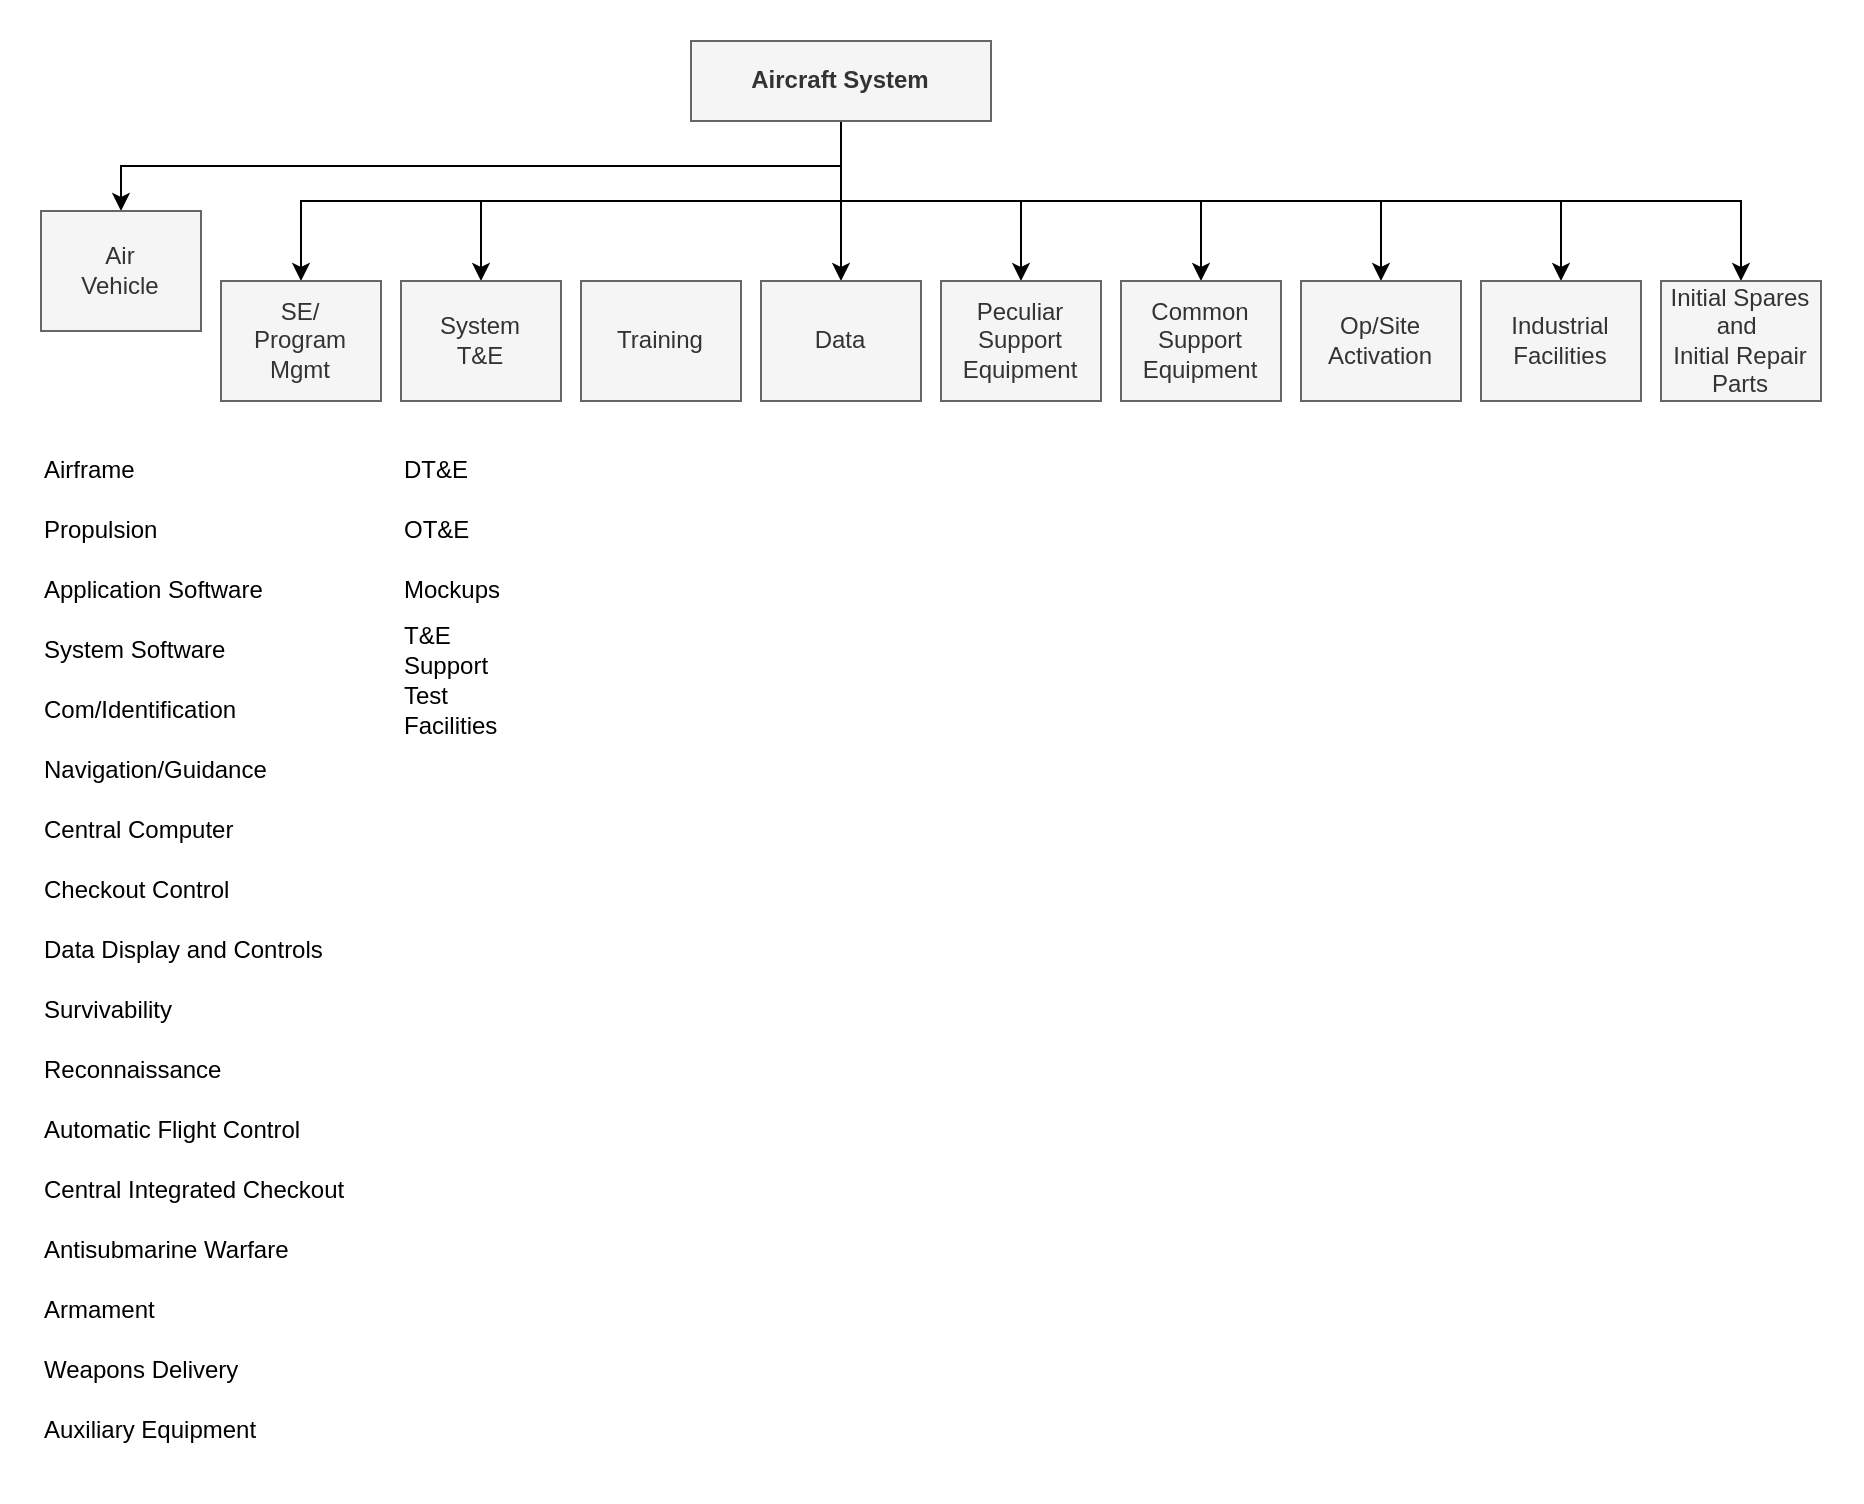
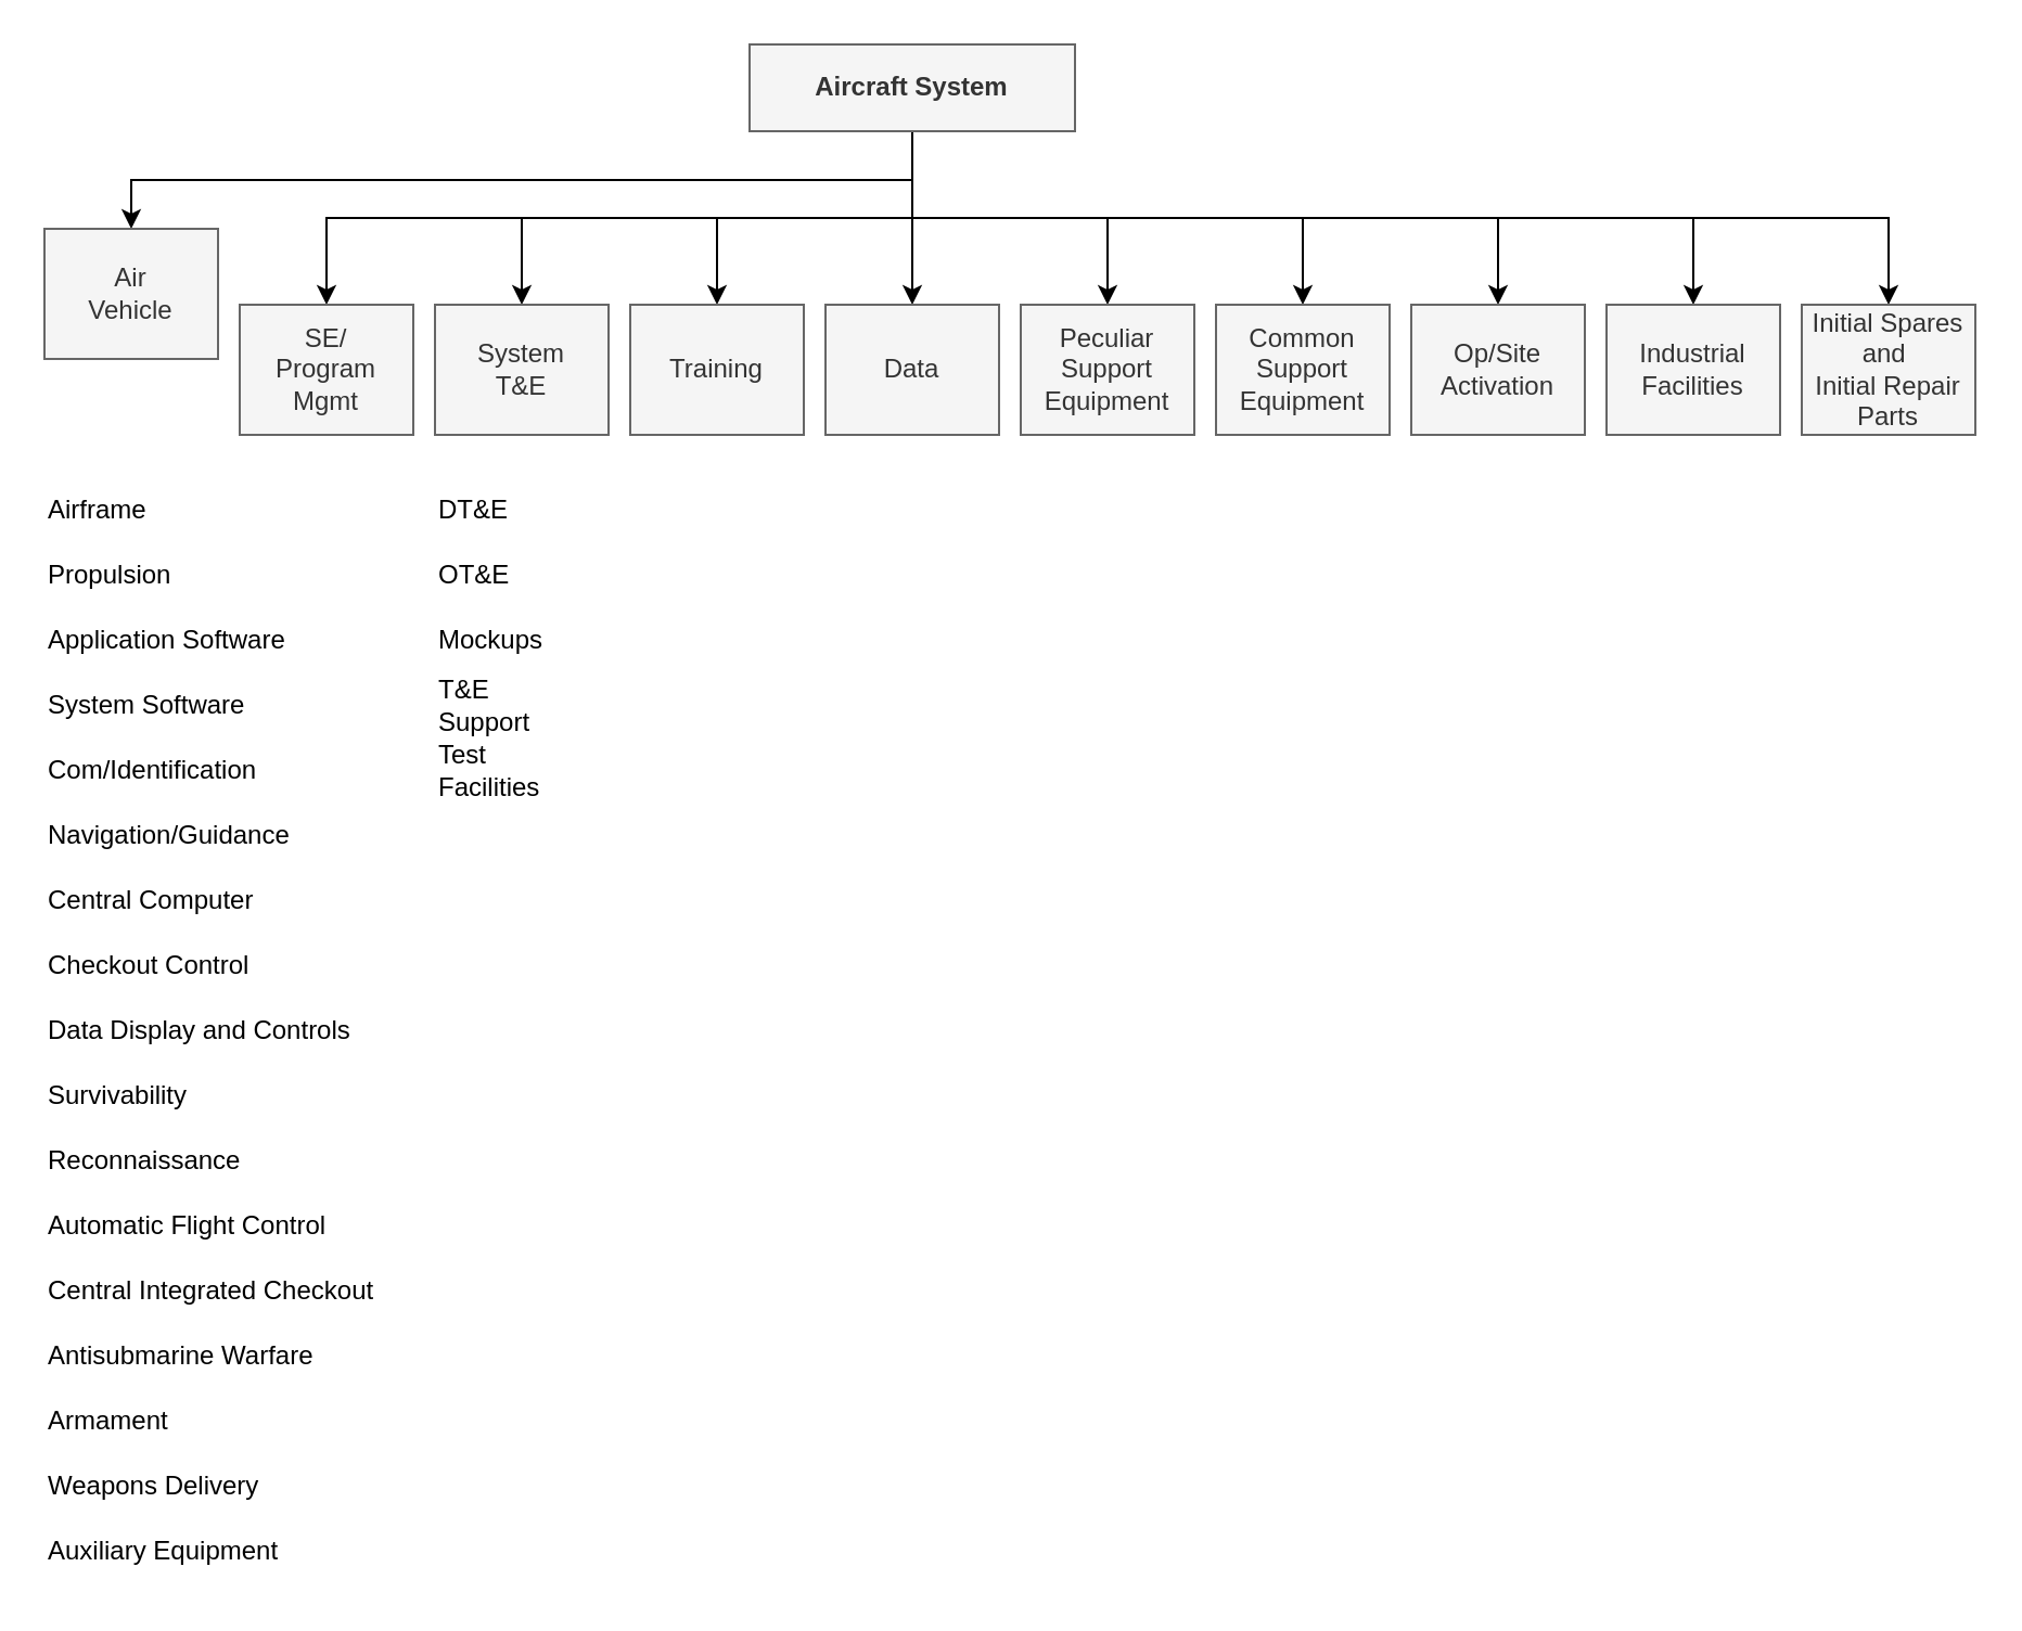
  <mxCell id="0" />
  <mxCell id="1" parent="0" />
  <mxCell id="2" style="edgeStyle=orthogonalEdgeStyle;rounded=0;orthogonalLoop=1;jettySize=auto;html=1;entryX=0.5;entryY=0;entryDx=0;entryDy=0;exitX=0.5;exitY=1;exitDx=0;exitDy=0;" parent="1" source="12" target="13" edge="1"><mxGeometry relative="1" as="geometry" /></mxCell>
  <mxCell id="3" style="edgeStyle=orthogonalEdgeStyle;rounded=0;orthogonalLoop=1;jettySize=auto;html=1;entryX=0.5;entryY=0;entryDx=0;entryDy=0;" parent="1" source="12" target="14" edge="1"><mxGeometry relative="1" as="geometry"><Array as="points"><mxPoint x="420" y="100" /><mxPoint x="150" y="100" /></Array></mxGeometry></mxCell>
  <mxCell id="4" style="edgeStyle=orthogonalEdgeStyle;rounded=0;orthogonalLoop=1;jettySize=auto;html=1;entryX=0.5;entryY=0;entryDx=0;entryDy=0;" parent="1" source="12" target="15" edge="1"><mxGeometry relative="1" as="geometry"><Array as="points"><mxPoint x="420" y="100" /><mxPoint x="240" y="100" /></Array></mxGeometry></mxCell>
+ <mxCell id="5" style="edgeStyle=orthogonalEdgeStyle;rounded=0;orthogonalLoop=1;jettySize=auto;html=1;entryX=0.5;entryY=0;entryDx=0;entryDy=0;" parent="1" source="12" target="16" edge="1"><mxGeometry relative="1" as="geometry" /></mxCell>
  <mxCell id="6" style="edgeStyle=orthogonalEdgeStyle;rounded=0;orthogonalLoop=1;jettySize=auto;html=1;entryX=0.5;entryY=0;entryDx=0;entryDy=0;" parent="1" source="12" target="17" edge="1"><mxGeometry relative="1" as="geometry" /></mxCell>
  <mxCell id="7" style="edgeStyle=orthogonalEdgeStyle;rounded=0;orthogonalLoop=1;jettySize=auto;html=1;entryX=0.5;entryY=0;entryDx=0;entryDy=0;" parent="1" source="12" target="18" edge="1"><mxGeometry relative="1" as="geometry" /></mxCell>
  <mxCell id="8" style="edgeStyle=orthogonalEdgeStyle;rounded=0;orthogonalLoop=1;jettySize=auto;html=1;entryX=0.5;entryY=0;entryDx=0;entryDy=0;" parent="1" source="12" target="19" edge="1"><mxGeometry relative="1" as="geometry"><Array as="points"><mxPoint x="420" y="100" /><mxPoint x="600" y="100" /></Array></mxGeometry></mxCell>
  <mxCell id="9" style="edgeStyle=orthogonalEdgeStyle;rounded=0;orthogonalLoop=1;jettySize=auto;html=1;entryX=0.5;entryY=0;entryDx=0;entryDy=0;" parent="1" source="12" target="20" edge="1"><mxGeometry relative="1" as="geometry"><Array as="points"><mxPoint x="420" y="100" /><mxPoint x="690" y="100" /></Array></mxGeometry></mxCell>
  <mxCell id="10" style="edgeStyle=orthogonalEdgeStyle;rounded=0;orthogonalLoop=1;jettySize=auto;html=1;entryX=0.5;entryY=0;entryDx=0;entryDy=0;" parent="1" source="12" target="21" edge="1"><mxGeometry relative="1" as="geometry"><Array as="points"><mxPoint x="420" y="100" /><mxPoint x="780" y="100" /></Array></mxGeometry></mxCell>
  <mxCell id="11" style="edgeStyle=orthogonalEdgeStyle;rounded=0;orthogonalLoop=1;jettySize=auto;html=1;" parent="1" source="12" target="22" edge="1"><mxGeometry relative="1" as="geometry"><Array as="points"><mxPoint x="420" y="100" /><mxPoint x="870" y="100" /></Array></mxGeometry></mxCell>
  <mxCell id="12" value="Aircraft System" style="rounded=0;whiteSpace=wrap;html=1;fillColor=#f5f5f5;fontColor=#333333;strokeColor=#666666;fontStyle=1" parent="1" vertex="1"><mxGeometry x="345" y="20" width="150" height="40" as="geometry" /></mxCell>
  <mxCell id="13" value="&lt;span style=&quot;font-weight: normal;&quot;&gt;Air&lt;/span&gt;&lt;div&gt;&lt;span style=&quot;font-weight: normal;&quot;&gt;Vehicle&lt;/span&gt;&lt;/div&gt;" style="rounded=0;whiteSpace=wrap;html=1;fillColor=#f5f5f5;fontColor=#333333;strokeColor=#666666;fontStyle=1" parent="1" vertex="1"><mxGeometry x="20" y="105" width="80" height="60" as="geometry" /></mxCell>
  <mxCell id="14" value="&lt;span style=&quot;font-weight: 400;&quot;&gt;SE/&lt;/span&gt;&lt;div&gt;&lt;span style=&quot;font-weight: 400;&quot;&gt;Program&lt;/span&gt;&lt;/div&gt;&lt;div&gt;&lt;span style=&quot;font-weight: 400;&quot;&gt;Mgmt&lt;/span&gt;&lt;/div&gt;" style="rounded=0;whiteSpace=wrap;html=1;fillColor=#f5f5f5;fontColor=#333333;strokeColor=#666666;fontStyle=1" parent="1" vertex="1"><mxGeometry x="110" y="140" width="80" height="60" as="geometry" /></mxCell>
  <mxCell id="15" value="&lt;span style=&quot;font-weight: 400;&quot;&gt;System&lt;/span&gt;&lt;div&gt;&lt;span style=&quot;font-weight: 400;&quot;&gt;T&amp;amp;E&lt;/span&gt;&lt;/div&gt;" style="rounded=0;whiteSpace=wrap;html=1;fillColor=#f5f5f5;fontColor=#333333;strokeColor=#666666;fontStyle=1" parent="1" vertex="1"><mxGeometry x="200" y="140" width="80" height="60" as="geometry" /></mxCell>
  <mxCell id="16" value="&lt;span style=&quot;font-weight: 400;&quot;&gt;Training&lt;/span&gt;" style="rounded=0;whiteSpace=wrap;html=1;fillColor=#f5f5f5;fontColor=#333333;strokeColor=#666666;fontStyle=1" parent="1" vertex="1"><mxGeometry x="290" y="140" width="80" height="60" as="geometry" /></mxCell>
  <mxCell id="17" value="&lt;span style=&quot;font-weight: 400;&quot;&gt;Data&lt;/span&gt;" style="rounded=0;whiteSpace=wrap;html=1;fillColor=#f5f5f5;fontColor=#333333;strokeColor=#666666;fontStyle=1" parent="1" vertex="1"><mxGeometry x="380" y="140" width="80" height="60" as="geometry" /></mxCell>
  <mxCell id="18" value="&lt;span style=&quot;font-weight: 400;&quot;&gt;Peculiar&lt;/span&gt;&lt;div&gt;&lt;span style=&quot;font-weight: 400;&quot;&gt;Support&lt;/span&gt;&lt;/div&gt;&lt;div&gt;&lt;span style=&quot;font-weight: 400;&quot;&gt;Equipment&lt;/span&gt;&lt;/div&gt;" style="rounded=0;whiteSpace=wrap;html=1;fillColor=#f5f5f5;fontColor=#333333;strokeColor=#666666;fontStyle=1" parent="1" vertex="1"><mxGeometry x="470" y="140" width="80" height="60" as="geometry" /></mxCell>
  <mxCell id="19" value="&lt;span style=&quot;font-weight: 400;&quot;&gt;Common&lt;/span&gt;&lt;div&gt;&lt;span style=&quot;font-weight: 400;&quot;&gt;Support&lt;/span&gt;&lt;/div&gt;&lt;div&gt;&lt;span style=&quot;font-weight: 400;&quot;&gt;Equipment&lt;/span&gt;&lt;/div&gt;" style="rounded=0;whiteSpace=wrap;html=1;fillColor=#f5f5f5;fontColor=#333333;strokeColor=#666666;fontStyle=1" parent="1" vertex="1"><mxGeometry x="560" y="140" width="80" height="60" as="geometry" /></mxCell>
  <mxCell id="20" value="&lt;span style=&quot;font-weight: 400;&quot;&gt;Op/Site&lt;/span&gt;&lt;div&gt;&lt;span style=&quot;font-weight: 400;&quot;&gt;Activation&lt;/span&gt;&lt;/div&gt;" style="rounded=0;whiteSpace=wrap;html=1;fillColor=#f5f5f5;fontColor=#333333;strokeColor=#666666;fontStyle=1" parent="1" vertex="1"><mxGeometry x="650" y="140" width="80" height="60" as="geometry" /></mxCell>
  <mxCell id="21" value="&lt;span style=&quot;font-weight: 400;&quot;&gt;Industrial&lt;/span&gt;&lt;div&gt;&lt;span style=&quot;font-weight: 400;&quot;&gt;Facilities&lt;/span&gt;&lt;/div&gt;" style="rounded=0;whiteSpace=wrap;html=1;fillColor=#f5f5f5;fontColor=#333333;strokeColor=#666666;fontStyle=1" parent="1" vertex="1"><mxGeometry x="740" y="140" width="80" height="60" as="geometry" /></mxCell>
  <mxCell id="22" value="&lt;span style=&quot;font-weight: 400;&quot;&gt;Initial&amp;nbsp;&lt;/span&gt;&lt;span style=&quot;font-weight: 400; background-color: initial;&quot;&gt;Spares and&amp;nbsp;&lt;/span&gt;&lt;div&gt;&lt;span style=&quot;font-weight: 400;&quot;&gt;Initial&amp;nbsp;&lt;/span&gt;&lt;span style=&quot;font-weight: 400; background-color: initial;&quot;&gt;Repair&lt;/span&gt;&lt;/div&gt;&lt;div&gt;&lt;span style=&quot;font-weight: 400;&quot;&gt;Parts&lt;/span&gt;&lt;/div&gt;" style="rounded=0;whiteSpace=wrap;html=1;fillColor=#f5f5f5;fontColor=#333333;strokeColor=#666666;fontStyle=1" parent="1" vertex="1"><mxGeometry x="830" y="140" width="80" height="60" as="geometry" /></mxCell>
  <mxCell id="23" value="Airframe" style="text;html=1;align=left;verticalAlign=middle;whiteSpace=wrap;rounded=0;" vertex="1" parent="1"><mxGeometry x="20" y="220" width="70" height="30" as="geometry" /></mxCell>
  <mxCell id="24" value="Propulsion" style="text;html=1;align=left;verticalAlign=middle;whiteSpace=wrap;rounded=0;" vertex="1" parent="1"><mxGeometry x="20" y="250" width="70" height="30" as="geometry" /></mxCell>
  <mxCell id="25" value="Application Software" style="text;html=1;align=left;verticalAlign=middle;whiteSpace=wrap;rounded=0;" vertex="1" parent="1"><mxGeometry x="20" y="280" width="160" height="30" as="geometry" /></mxCell>
  <mxCell id="26" value="System Software" style="text;html=1;align=left;verticalAlign=middle;whiteSpace=wrap;rounded=0;" vertex="1" parent="1"><mxGeometry x="20" y="310" width="160" height="30" as="geometry" /></mxCell>
  <mxCell id="27" value="Com/Identification" style="text;html=1;align=left;verticalAlign=middle;whiteSpace=wrap;rounded=0;" vertex="1" parent="1"><mxGeometry x="20" y="340" width="160" height="30" as="geometry" /></mxCell>
  <mxCell id="28" value="Navigation/Guidance" style="text;html=1;align=left;verticalAlign=middle;whiteSpace=wrap;rounded=0;" vertex="1" parent="1"><mxGeometry x="20" y="370" width="160" height="30" as="geometry" /></mxCell>
  <mxCell id="29" value="Central Computer" style="text;html=1;align=left;verticalAlign=middle;whiteSpace=wrap;rounded=0;" vertex="1" parent="1"><mxGeometry x="20" y="400" width="160" height="30" as="geometry" /></mxCell>
  <mxCell id="30" value="Checkout Control" style="text;html=1;align=left;verticalAlign=middle;whiteSpace=wrap;rounded=0;" vertex="1" parent="1"><mxGeometry x="20" y="430" width="160" height="30" as="geometry" /></mxCell>
  <mxCell id="31" value="Data Display and Controls" style="text;html=1;align=left;verticalAlign=middle;whiteSpace=wrap;rounded=0;" vertex="1" parent="1"><mxGeometry x="20" y="460" width="160" height="30" as="geometry" /></mxCell>
  <mxCell id="32" value="Survivability" style="text;html=1;align=left;verticalAlign=middle;whiteSpace=wrap;rounded=0;" vertex="1" parent="1"><mxGeometry x="20" y="490" width="70" height="30" as="geometry" /></mxCell>
  <mxCell id="33" value="Reconnaissance" style="text;html=1;align=left;verticalAlign=middle;whiteSpace=wrap;rounded=0;" vertex="1" parent="1"><mxGeometry x="20" y="520" width="160" height="30" as="geometry" /></mxCell>
  <mxCell id="34" value="Automatic Flight Control" style="text;html=1;align=left;verticalAlign=middle;whiteSpace=wrap;rounded=0;" vertex="1" parent="1"><mxGeometry x="20" y="550" width="160" height="30" as="geometry" /></mxCell>
  <mxCell id="35" value="Central Integrated Checkout" style="text;html=1;align=left;verticalAlign=middle;whiteSpace=wrap;rounded=0;" vertex="1" parent="1"><mxGeometry x="20" y="580" width="160" height="30" as="geometry" /></mxCell>
  <mxCell id="36" value="Antisubmarine Warfare" style="text;html=1;align=left;verticalAlign=middle;whiteSpace=wrap;rounded=0;" vertex="1" parent="1"><mxGeometry x="20" y="610" width="160" height="30" as="geometry" /></mxCell>
  <mxCell id="37" value="Armament" style="text;html=1;align=left;verticalAlign=middle;whiteSpace=wrap;rounded=0;" vertex="1" parent="1"><mxGeometry x="20" y="640" width="70" height="30" as="geometry" /></mxCell>
  <mxCell id="38" value="Weapons Delivery" style="text;html=1;align=left;verticalAlign=middle;whiteSpace=wrap;rounded=0;" vertex="1" parent="1"><mxGeometry x="20" y="670" width="160" height="30" as="geometry" /></mxCell>
  <mxCell id="39" value="Auxiliary Equipment" style="text;html=1;align=left;verticalAlign=middle;whiteSpace=wrap;rounded=0;" vertex="1" parent="1"><mxGeometry x="20" y="700" width="160" height="30" as="geometry" /></mxCell>
  <mxCell id="40" value="DT&amp;amp;E" style="text;html=1;align=left;verticalAlign=middle;whiteSpace=wrap;rounded=0;" vertex="1" parent="1"><mxGeometry x="200" y="220" width="70" height="30" as="geometry" /></mxCell>
  <mxCell id="41" value="OT&amp;amp;E" style="text;html=1;align=left;verticalAlign=middle;whiteSpace=wrap;rounded=0;" vertex="1" parent="1"><mxGeometry x="200" y="250" width="70" height="30" as="geometry" /></mxCell>
  <mxCell id="42" value="Mockups" style="text;html=1;align=left;verticalAlign=middle;whiteSpace=wrap;rounded=0;" vertex="1" parent="1"><mxGeometry x="200" y="280" width="70" height="30" as="geometry" /></mxCell>
  <mxCell id="43" value="T&amp;amp;E Support" style="text;html=1;align=left;verticalAlign=middle;whiteSpace=wrap;rounded=0;" vertex="1" parent="1"><mxGeometry x="200" y="310" width="70" height="30" as="geometry" /></mxCell>
  <mxCell id="44" value="Test Facilities" style="text;html=1;align=left;verticalAlign=middle;whiteSpace=wrap;rounded=0;" vertex="1" parent="1"><mxGeometry x="200" y="340" width="70" height="30" as="geometry" /></mxCell>
